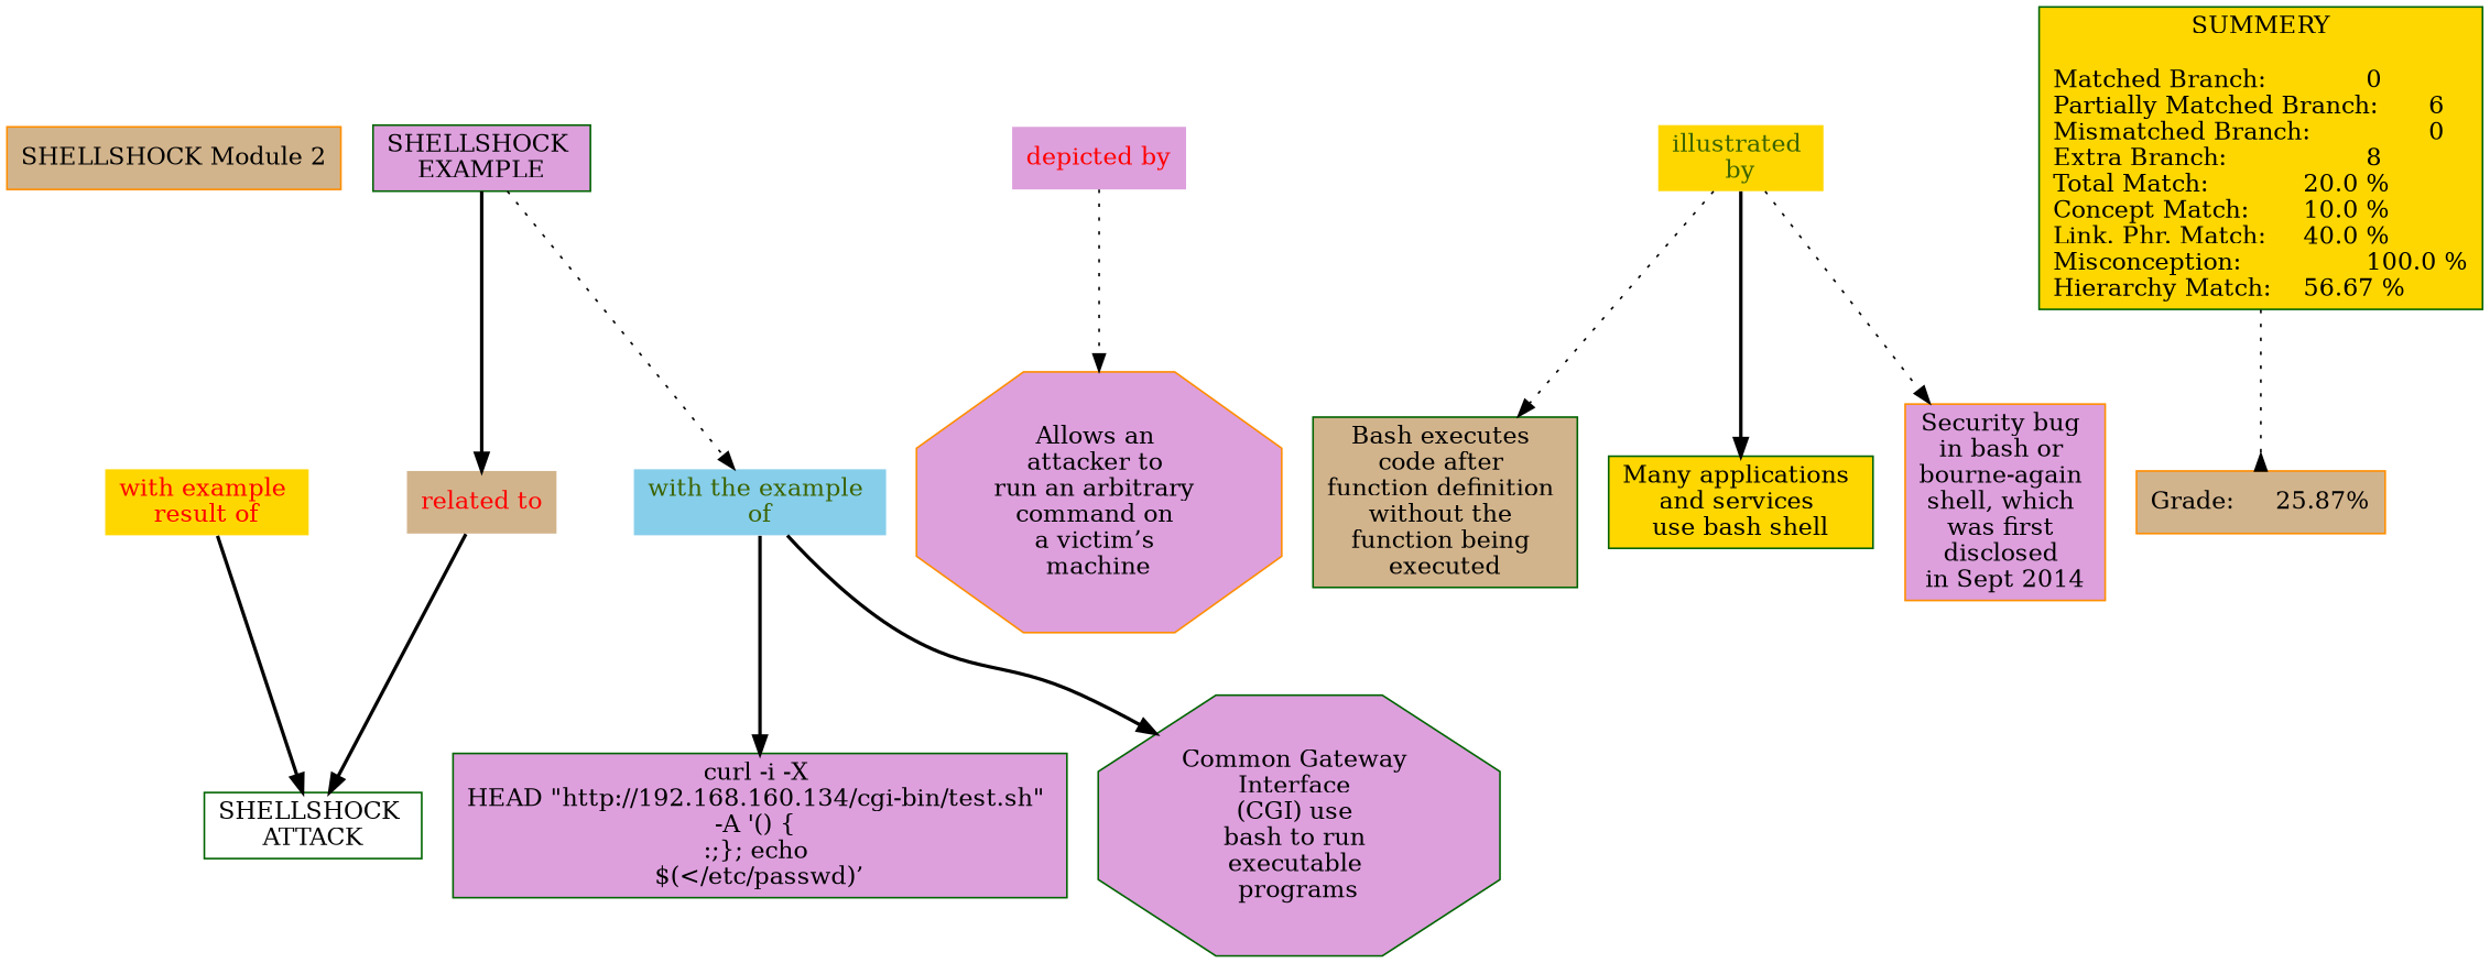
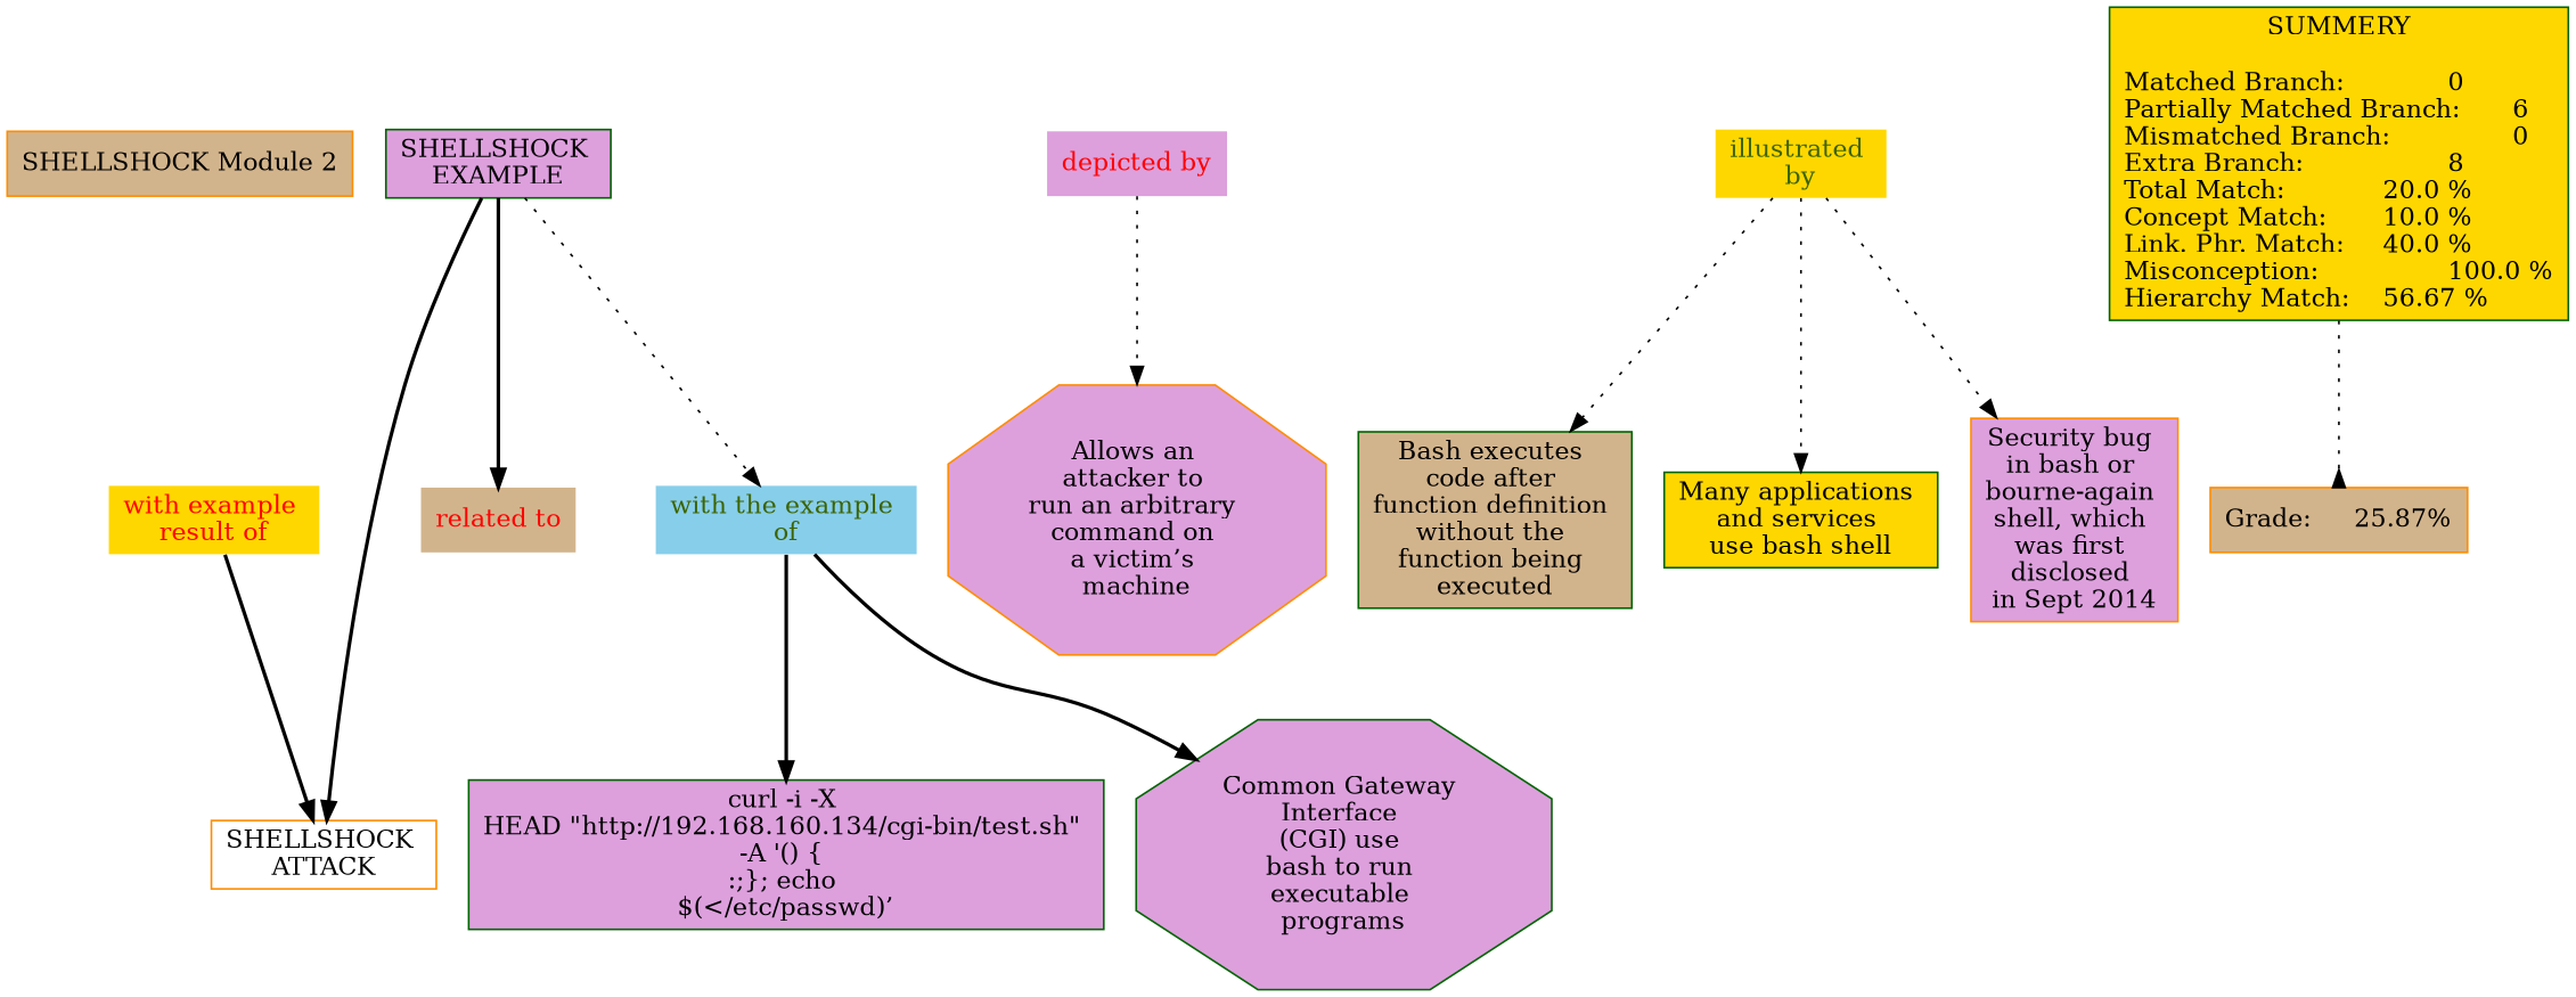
  digraph {
    node [Gsplines=true color=darkgreen fillcolor=plum shape=box style=filled]
    edge [constraint=true style=dotted]
    n1 [color=darkorange fillcolor=tan label="SHELLSHOCK Module 2"]
-   n2 [fillcolor=white label="SHELLSHOCK \nATTACK"]
+   n2 [color=darkorange fillcolor=white label="SHELLSHOCK \nATTACK"]
    n3 [fontcolor=red label="depicted by\n" shape=none]
    n4 [color=darkorange label="Allows an \nattacker to \nrun an arbitrary \ncommand on \na victim’s \nmachine" shape=octagon]
    n5 [fillcolor=gold fontcolor="#3B6300" label="illustrated \nby" shape=none]
    n6 [fillcolor=tan label="Bash executes \ncode after \nfunction definition \nwithout the \nfunction being \nexecuted"]
    n7 [fillcolor=gold label="Many applications \nand services \nuse bash shell\n"]
    n8 [color=darkorange label="Security bug \nin bash or \nbourne-again \nshell, which \nwas first \ndisclosed \nin Sept 2014\n"]
    n9 [color=darkorange fillcolor=gold fontcolor=red label="with example \nresult of" shape=none]
    n10 [label="SHELLSHOCK \nEXAMPLE"]
    n11 [color=darkorange fillcolor=skyblue fontcolor="#3B6300" label="with the example \nof" shape=none]
    n12 [fillcolor=tan fontcolor=red label="related to\n" shape=none]
    n13 [label="curl -i -X \nHEAD \"http://192.168.160.134/cgi-bin/test.sh\" \n-\A '() { \n:;}; echo \n$(</etc/passwd)’"]
    n14 [label="Common Gateway \nInterface \n(CGI) use \nbash to run \nexecutable \nprograms" shape=octagon]
    n15 [fillcolor=gold label="SUMMERY\n\nMatched Branch:		0\lPartially Matched Branch:	6\lMismatched Branch:		0\lExtra Branch:			8\lTotal Match:		20.0 %\lConcept Match:	10.0 %\lLink. Phr. Match:	40.0 %\lMisconception:		100.0 %\lHierarchy Match:	56.67 %\l"]
    n16 [color=darkorange fillcolor=tan label="Grade:	25.87%"]
    n3 -> n4
    n5 -> n6
-   n5 -> n7 [style=bold]
+   n5 -> n7
    n5 -> n8
    n9 -> n2 [style=bold]
    n10 -> n11
    n10 -> n12 [style=bold]
    n11 -> n13 [style=bold]
    n11 -> n14 [style=bold]
-   n12 -> n2 [style=bold]
+   n10 -> n2 [style=bold]
    n15 -> n16 [arrowhead=inv color=black]
  }
